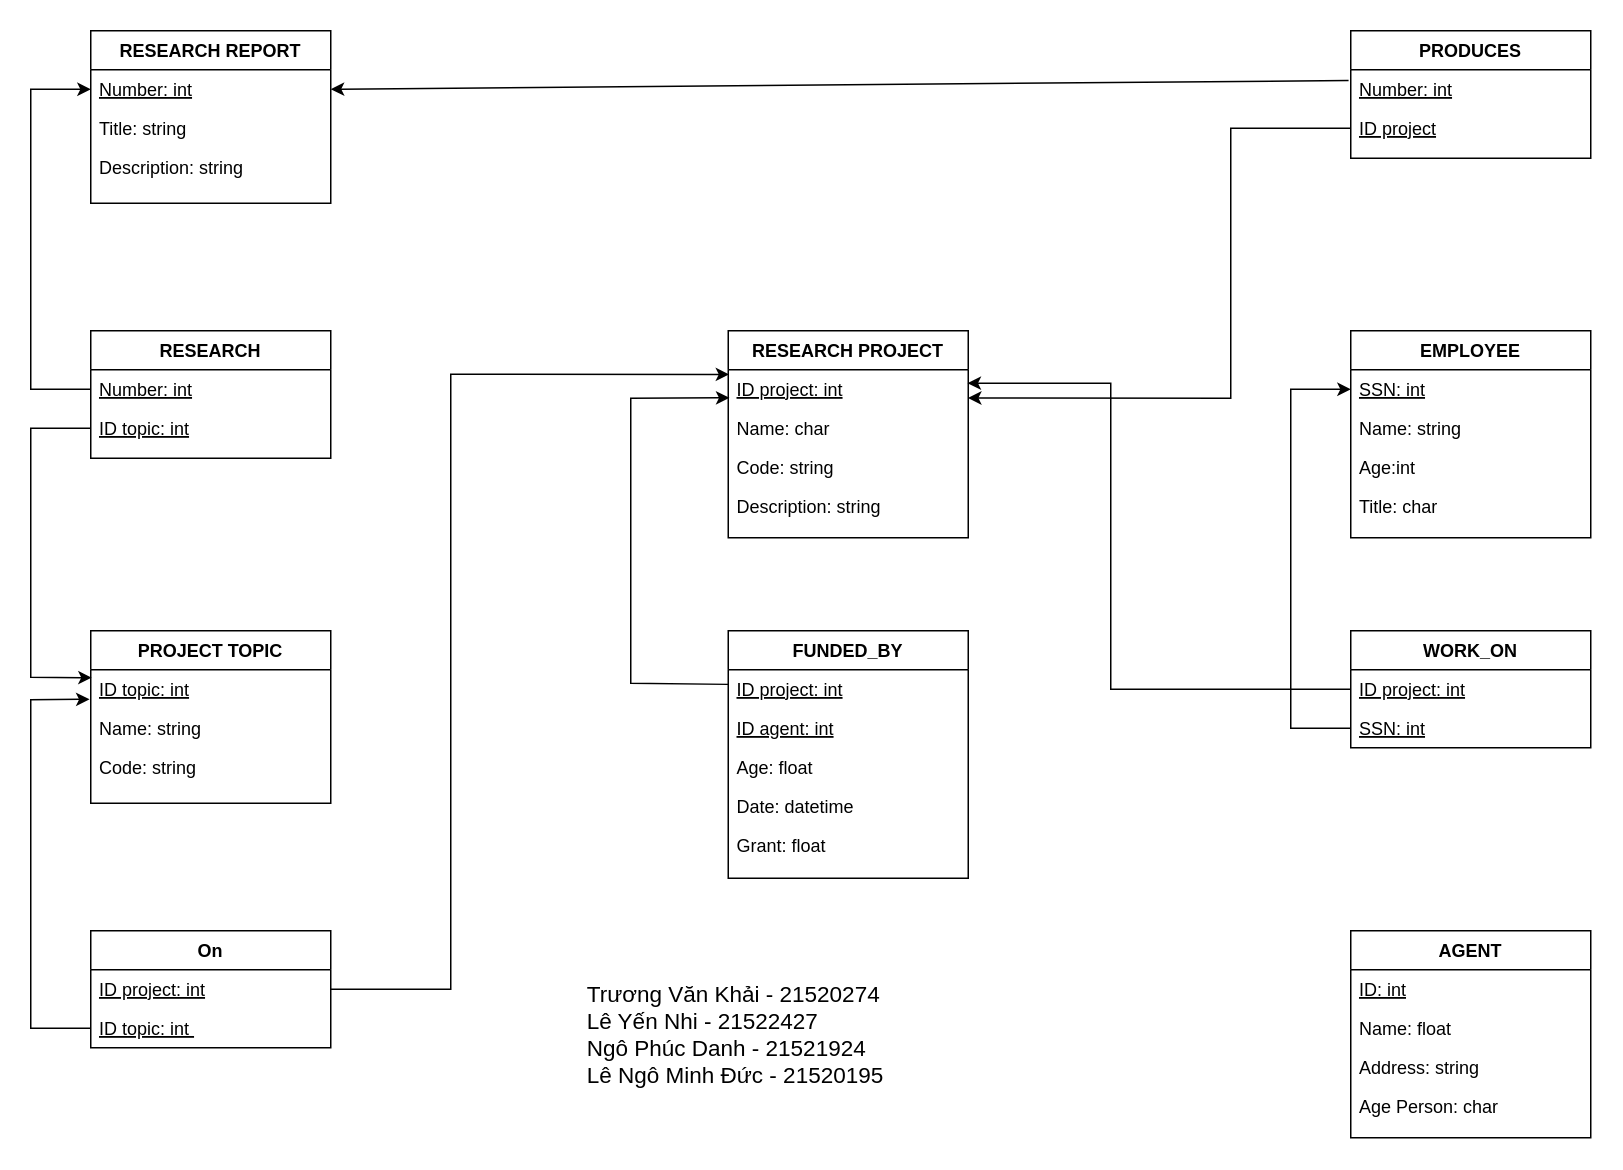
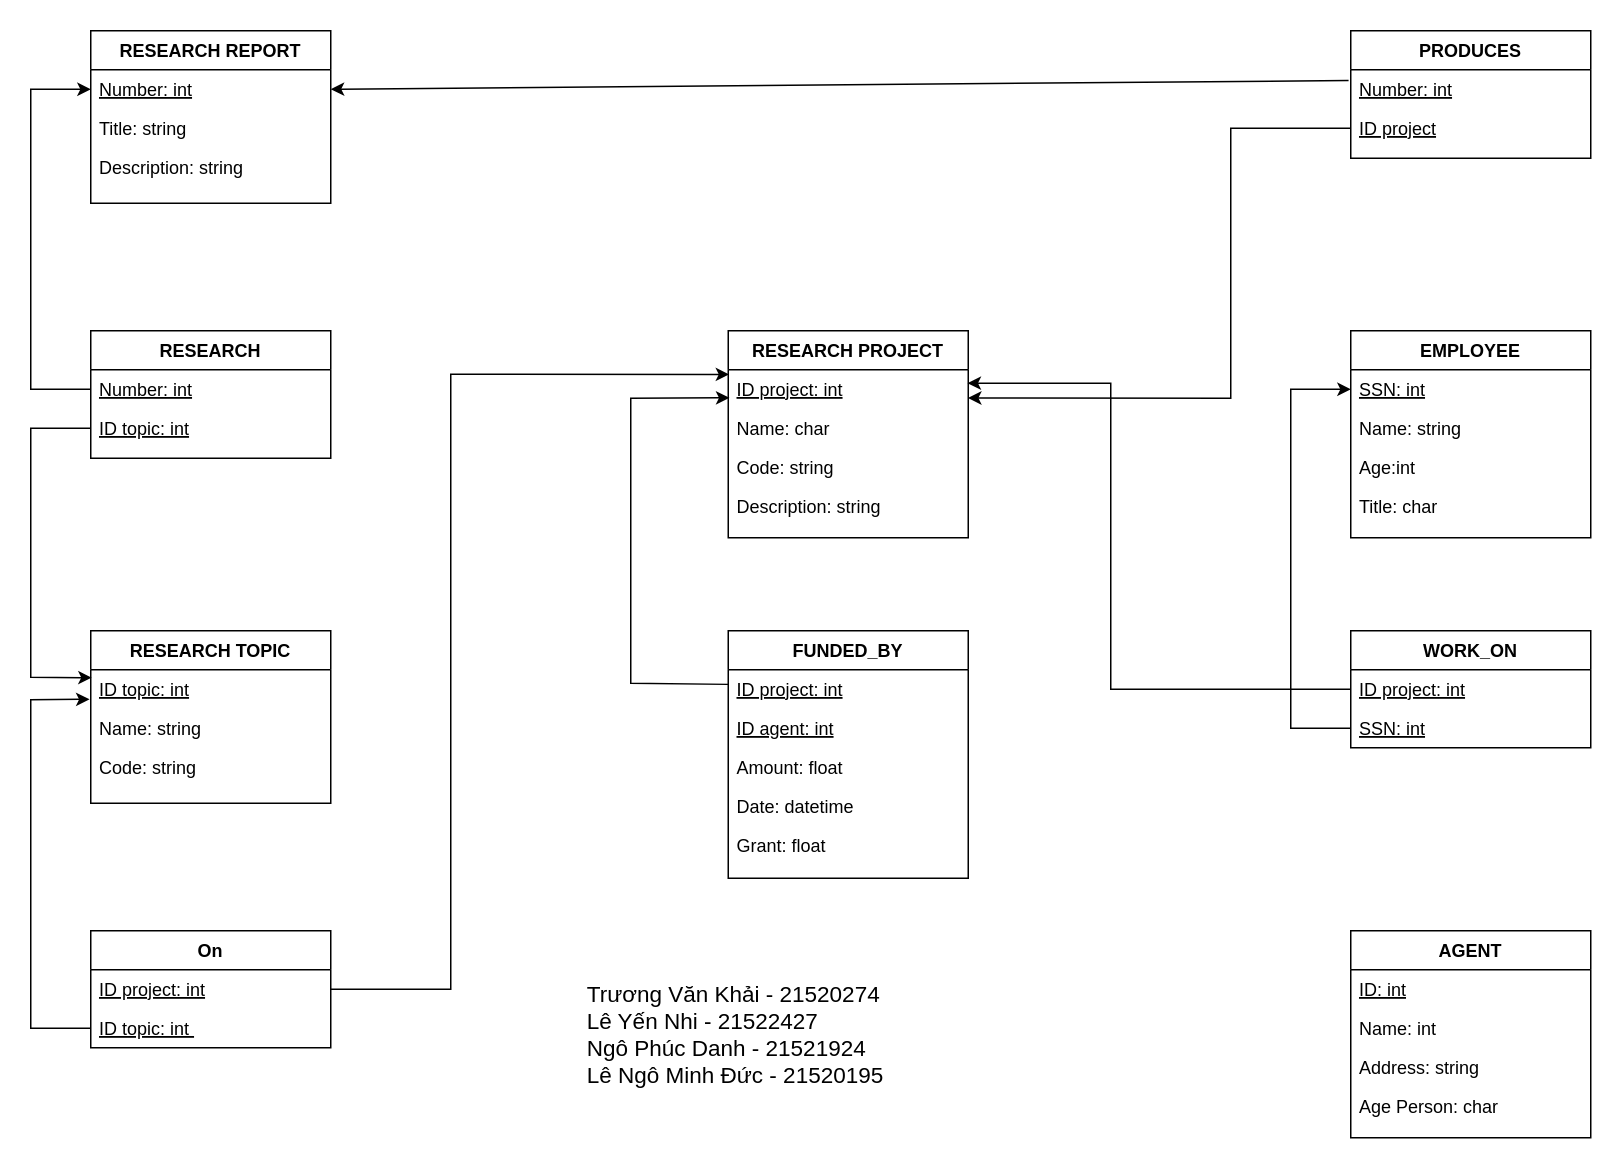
  <mxCell id="0" />
  <mxCell id="1" parent="0" />
  <mxCell id="2" value="RESEARCH REPORT" style="swimlane;fontStyle=1;align=center;verticalAlign=top;childLayout=stackLayout;horizontal=1;startSize=26;horizontalStack=0;resizeParent=1;resizeLast=0;collapsible=1;marginBottom=0;rounded=0;shadow=0;strokeWidth=1;" parent="1" vertex="1"><mxGeometry x="60" y="20" width="160" height="115" as="geometry"><mxRectangle x="230" y="140" width="160" height="26" as="alternateBounds" /></mxGeometry></mxCell>
  <mxCell id="3" value="Number: int" style="text;align=left;verticalAlign=top;spacingLeft=4;spacingRight=4;overflow=hidden;rotatable=0;points=[[0,0.5],[1,0.5]];portConstraint=eastwest;fontStyle=4" parent="2" vertex="1"><mxGeometry y="26" width="160" height="26" as="geometry" /></mxCell>
  <mxCell id="4" value="Title: string" style="text;align=left;verticalAlign=top;spacingLeft=4;spacingRight=4;overflow=hidden;rotatable=0;points=[[0,0.5],[1,0.5]];portConstraint=eastwest;rounded=0;shadow=0;html=0;" parent="2" vertex="1"><mxGeometry y="52" width="160" height="26" as="geometry" /></mxCell>
  <mxCell id="5" value="Description: string" style="text;align=left;verticalAlign=top;spacingLeft=4;spacingRight=4;overflow=hidden;rotatable=0;points=[[0,0.5],[1,0.5]];portConstraint=eastwest;rounded=0;shadow=0;html=0;" parent="2" vertex="1"><mxGeometry y="78" width="160" height="26" as="geometry" /></mxCell>
  <mxCell id="6" value="RESEARCH" style="swimlane;fontStyle=1;align=center;verticalAlign=top;childLayout=stackLayout;horizontal=1;startSize=26;horizontalStack=0;resizeParent=1;resizeLast=0;collapsible=1;marginBottom=0;rounded=0;shadow=0;strokeWidth=1;" parent="1" vertex="1"><mxGeometry x="60" y="220" width="160" height="85" as="geometry"><mxRectangle x="230" y="140" width="160" height="26" as="alternateBounds" /></mxGeometry></mxCell>
  <mxCell id="7" value="Number: int" style="text;align=left;verticalAlign=top;spacingLeft=4;spacingRight=4;overflow=hidden;rotatable=0;points=[[0,0.5],[1,0.5]];portConstraint=eastwest;fontStyle=4" parent="6" vertex="1"><mxGeometry y="26" width="160" height="26" as="geometry" /></mxCell>
  <mxCell id="8" value="ID topic: int" style="text;align=left;verticalAlign=top;spacingLeft=4;spacingRight=4;overflow=hidden;rotatable=0;points=[[0,0.5],[1,0.5]];portConstraint=eastwest;rounded=0;shadow=0;html=0;fontStyle=4" parent="6" vertex="1"><mxGeometry y="52" width="160" height="26" as="geometry" /></mxCell>
- <mxCell id="9" value="PROJECT TOPIC" style="swimlane;fontStyle=1;align=center;verticalAlign=top;childLayout=stackLayout;horizontal=1;startSize=26;horizontalStack=0;resizeParent=1;resizeLast=0;collapsible=1;marginBottom=0;rounded=0;shadow=0;strokeWidth=1;" parent="1" vertex="1"><mxGeometry x="60" y="420" width="160" height="115" as="geometry"><mxRectangle x="230" y="140" width="160" height="26" as="alternateBounds" /></mxGeometry></mxCell>
+ <mxCell id="9" value="RESEARCH TOPIC" style="swimlane;fontStyle=1;align=center;verticalAlign=top;childLayout=stackLayout;horizontal=1;startSize=26;horizontalStack=0;resizeParent=1;resizeLast=0;collapsible=1;marginBottom=0;rounded=0;shadow=0;strokeWidth=1;" parent="1" vertex="1"><mxGeometry x="60" y="420" width="160" height="115" as="geometry"><mxRectangle x="230" y="140" width="160" height="26" as="alternateBounds" /></mxGeometry></mxCell>
  <mxCell id="10" value="ID topic: int" style="text;align=left;verticalAlign=top;spacingLeft=4;spacingRight=4;overflow=hidden;rotatable=0;points=[[0,0.5],[1,0.5]];portConstraint=eastwest;fontStyle=4" parent="9" vertex="1"><mxGeometry y="26" width="160" height="26" as="geometry" /></mxCell>
  <mxCell id="11" value="Name: string" style="text;align=left;verticalAlign=top;spacingLeft=4;spacingRight=4;overflow=hidden;rotatable=0;points=[[0,0.5],[1,0.5]];portConstraint=eastwest;rounded=0;shadow=0;html=0;" parent="9" vertex="1"><mxGeometry y="52" width="160" height="26" as="geometry" /></mxCell>
  <mxCell id="12" value="Code: string" style="text;align=left;verticalAlign=top;spacingLeft=4;spacingRight=4;overflow=hidden;rotatable=0;points=[[0,0.5],[1,0.5]];portConstraint=eastwest;rounded=0;shadow=0;html=0;" parent="9" vertex="1"><mxGeometry y="78" width="160" height="26" as="geometry" /></mxCell>
  <mxCell id="13" value="On" style="swimlane;fontStyle=1;align=center;verticalAlign=top;childLayout=stackLayout;horizontal=1;startSize=26;horizontalStack=0;resizeParent=1;resizeLast=0;collapsible=1;marginBottom=0;rounded=0;shadow=0;strokeWidth=1;" parent="1" vertex="1"><mxGeometry x="60" y="620" width="160" height="78" as="geometry"><mxRectangle x="230" y="140" width="160" height="26" as="alternateBounds" /></mxGeometry></mxCell>
  <mxCell id="14" value="ID project: int" style="text;align=left;verticalAlign=top;spacingLeft=4;spacingRight=4;overflow=hidden;rotatable=0;points=[[0,0.5],[1,0.5]];portConstraint=eastwest;fontStyle=4" parent="13" vertex="1"><mxGeometry y="26" width="160" height="26" as="geometry" /></mxCell>
  <mxCell id="15" value="ID topic: int " style="text;align=left;verticalAlign=top;spacingLeft=4;spacingRight=4;overflow=hidden;rotatable=0;points=[[0,0.5],[1,0.5]];portConstraint=eastwest;rounded=0;shadow=0;html=0;fontStyle=4" parent="13" vertex="1"><mxGeometry y="52" width="160" height="26" as="geometry" /></mxCell>
  <mxCell id="16" value="PRODUCES" style="swimlane;fontStyle=1;align=center;verticalAlign=top;childLayout=stackLayout;horizontal=1;startSize=26;horizontalStack=0;resizeParent=1;resizeLast=0;collapsible=1;marginBottom=0;rounded=0;shadow=0;strokeWidth=1;" parent="1" vertex="1"><mxGeometry x="900" y="20" width="160" height="85" as="geometry"><mxRectangle x="230" y="140" width="160" height="26" as="alternateBounds" /></mxGeometry></mxCell>
  <mxCell id="17" value="Number: int" style="text;align=left;verticalAlign=top;spacingLeft=4;spacingRight=4;overflow=hidden;rotatable=0;points=[[0,0.5],[1,0.5]];portConstraint=eastwest;fontStyle=4" parent="16" vertex="1"><mxGeometry y="26" width="160" height="26" as="geometry" /></mxCell>
  <mxCell id="18" value="ID project" style="text;align=left;verticalAlign=top;spacingLeft=4;spacingRight=4;overflow=hidden;rotatable=0;points=[[0,0.5],[1,0.5]];portConstraint=eastwest;rounded=0;shadow=0;html=0;fontStyle=4" parent="16" vertex="1"><mxGeometry y="52" width="160" height="26" as="geometry" /></mxCell>
  <mxCell id="19" value="EMPLOYEE" style="swimlane;fontStyle=1;align=center;verticalAlign=top;childLayout=stackLayout;horizontal=1;startSize=26;horizontalStack=0;resizeParent=1;resizeLast=0;collapsible=1;marginBottom=0;rounded=0;shadow=0;strokeWidth=1;" parent="1" vertex="1"><mxGeometry x="900" y="220" width="160" height="138" as="geometry"><mxRectangle x="230" y="140" width="160" height="26" as="alternateBounds" /></mxGeometry></mxCell>
  <mxCell id="20" value="SSN: int" style="text;align=left;verticalAlign=top;spacingLeft=4;spacingRight=4;overflow=hidden;rotatable=0;points=[[0,0.5],[1,0.5]];portConstraint=eastwest;fontStyle=4" parent="19" vertex="1"><mxGeometry y="26" width="160" height="26" as="geometry" /></mxCell>
  <mxCell id="21" value="Name: string" style="text;align=left;verticalAlign=top;spacingLeft=4;spacingRight=4;overflow=hidden;rotatable=0;points=[[0,0.5],[1,0.5]];portConstraint=eastwest;rounded=0;shadow=0;html=0;" parent="19" vertex="1"><mxGeometry y="52" width="160" height="26" as="geometry" /></mxCell>
  <mxCell id="22" value="Age:int" style="text;align=left;verticalAlign=top;spacingLeft=4;spacingRight=4;overflow=hidden;rotatable=0;points=[[0,0.5],[1,0.5]];portConstraint=eastwest;rounded=0;shadow=0;html=0;" parent="19" vertex="1"><mxGeometry y="78" width="160" height="26" as="geometry" /></mxCell>
  <mxCell id="23" value="Title: char" style="text;align=left;verticalAlign=top;spacingLeft=4;spacingRight=4;overflow=hidden;rotatable=0;points=[[0,0.5],[1,0.5]];portConstraint=eastwest;rounded=0;shadow=0;html=0;" parent="19" vertex="1"><mxGeometry y="104" width="160" height="26" as="geometry" /></mxCell>
  <mxCell id="24" value="WORK_ON" style="swimlane;fontStyle=1;align=center;verticalAlign=top;childLayout=stackLayout;horizontal=1;startSize=26;horizontalStack=0;resizeParent=1;resizeLast=0;collapsible=1;marginBottom=0;rounded=0;shadow=0;strokeWidth=1;" parent="1" vertex="1"><mxGeometry x="900" y="420" width="160" height="78" as="geometry"><mxRectangle x="230" y="140" width="160" height="26" as="alternateBounds" /></mxGeometry></mxCell>
  <mxCell id="25" value="ID project: int" style="text;align=left;verticalAlign=top;spacingLeft=4;spacingRight=4;overflow=hidden;rotatable=0;points=[[0,0.5],[1,0.5]];portConstraint=eastwest;fontStyle=4" parent="24" vertex="1"><mxGeometry y="26" width="160" height="26" as="geometry" /></mxCell>
  <mxCell id="26" value="SSN: int" style="text;align=left;verticalAlign=top;spacingLeft=4;spacingRight=4;overflow=hidden;rotatable=0;points=[[0,0.5],[1,0.5]];portConstraint=eastwest;rounded=0;shadow=0;html=0;fontStyle=4" parent="24" vertex="1"><mxGeometry y="52" width="160" height="26" as="geometry" /></mxCell>
  <mxCell id="27" value="AGENT" style="swimlane;fontStyle=1;align=center;verticalAlign=top;childLayout=stackLayout;horizontal=1;startSize=26;horizontalStack=0;resizeParent=1;resizeLast=0;collapsible=1;marginBottom=0;rounded=0;shadow=0;strokeWidth=1;" parent="1" vertex="1"><mxGeometry x="900" y="620" width="160" height="138" as="geometry"><mxRectangle x="230" y="140" width="160" height="26" as="alternateBounds" /></mxGeometry></mxCell>
  <mxCell id="28" value="ID: int" style="text;align=left;verticalAlign=top;spacingLeft=4;spacingRight=4;overflow=hidden;rotatable=0;points=[[0,0.5],[1,0.5]];portConstraint=eastwest;fontStyle=4" parent="27" vertex="1"><mxGeometry y="26" width="160" height="26" as="geometry" /></mxCell>
- <mxCell id="29" value="Name: float" style="text;align=left;verticalAlign=top;spacingLeft=4;spacingRight=4;overflow=hidden;rotatable=0;points=[[0,0.5],[1,0.5]];portConstraint=eastwest;rounded=0;shadow=0;html=0;" parent="27" vertex="1"><mxGeometry y="52" width="160" height="26" as="geometry" /></mxCell>
+ <mxCell id="29" value="Name: int" style="text;align=left;verticalAlign=top;spacingLeft=4;spacingRight=4;overflow=hidden;rotatable=0;points=[[0,0.5],[1,0.5]];portConstraint=eastwest;rounded=0;shadow=0;html=0;" parent="27" vertex="1"><mxGeometry y="52" width="160" height="26" as="geometry" /></mxCell>
  <mxCell id="30" value="Address: string" style="text;align=left;verticalAlign=top;spacingLeft=4;spacingRight=4;overflow=hidden;rotatable=0;points=[[0,0.5],[1,0.5]];portConstraint=eastwest;rounded=0;shadow=0;html=0;" parent="27" vertex="1"><mxGeometry y="78" width="160" height="26" as="geometry" /></mxCell>
  <mxCell id="31" value="Age Person: char" style="text;align=left;verticalAlign=top;spacingLeft=4;spacingRight=4;overflow=hidden;rotatable=0;points=[[0,0.5],[1,0.5]];portConstraint=eastwest;rounded=0;shadow=0;html=0;" parent="27" vertex="1"><mxGeometry y="104" width="160" height="26" as="geometry" /></mxCell>
  <mxCell id="32" value="RESEARCH PROJECT" style="swimlane;fontStyle=1;align=center;verticalAlign=top;childLayout=stackLayout;horizontal=1;startSize=26;horizontalStack=0;resizeParent=1;resizeLast=0;collapsible=1;marginBottom=0;rounded=0;shadow=0;strokeWidth=1;" parent="1" vertex="1"><mxGeometry x="485" y="220" width="160" height="138" as="geometry"><mxRectangle x="230" y="140" width="160" height="26" as="alternateBounds" /></mxGeometry></mxCell>
  <mxCell id="33" value="ID project: int" style="text;align=left;verticalAlign=top;spacingLeft=4;spacingRight=4;overflow=hidden;rotatable=0;points=[[0,0.5],[1,0.5]];portConstraint=eastwest;fontStyle=4" parent="32" vertex="1"><mxGeometry y="26" width="160" height="26" as="geometry" /></mxCell>
  <mxCell id="34" value="Name: char" style="text;align=left;verticalAlign=top;spacingLeft=4;spacingRight=4;overflow=hidden;rotatable=0;points=[[0,0.5],[1,0.5]];portConstraint=eastwest;rounded=0;shadow=0;html=0;" parent="32" vertex="1"><mxGeometry y="52" width="160" height="26" as="geometry" /></mxCell>
  <mxCell id="35" value="Code: string" style="text;align=left;verticalAlign=top;spacingLeft=4;spacingRight=4;overflow=hidden;rotatable=0;points=[[0,0.5],[1,0.5]];portConstraint=eastwest;rounded=0;shadow=0;html=0;" parent="32" vertex="1"><mxGeometry y="78" width="160" height="26" as="geometry" /></mxCell>
  <mxCell id="36" value="Description: string" style="text;align=left;verticalAlign=top;spacingLeft=4;spacingRight=4;overflow=hidden;rotatable=0;points=[[0,0.5],[1,0.5]];portConstraint=eastwest;rounded=0;shadow=0;html=0;" parent="32" vertex="1"><mxGeometry y="104" width="160" height="26" as="geometry" /></mxCell>
  <mxCell id="37" value="FUNDED_BY" style="swimlane;fontStyle=1;align=center;verticalAlign=top;childLayout=stackLayout;horizontal=1;startSize=26;horizontalStack=0;resizeParent=1;resizeLast=0;collapsible=1;marginBottom=0;rounded=0;shadow=0;strokeWidth=1;" parent="1" vertex="1"><mxGeometry x="485" y="420" width="160" height="165" as="geometry"><mxRectangle x="505" y="445" width="160" height="26" as="alternateBounds" /></mxGeometry></mxCell>
  <mxCell id="38" value="ID project: int" style="text;align=left;verticalAlign=top;spacingLeft=4;spacingRight=4;overflow=hidden;rotatable=0;points=[[0,0.5],[1,0.5]];portConstraint=eastwest;fontStyle=4" parent="37" vertex="1"><mxGeometry y="26" width="160" height="26" as="geometry" /></mxCell>
  <mxCell id="39" value="ID agent: int" style="text;align=left;verticalAlign=top;spacingLeft=4;spacingRight=4;overflow=hidden;rotatable=0;points=[[0,0.5],[1,0.5]];portConstraint=eastwest;rounded=0;shadow=0;html=0;fontStyle=4" parent="37" vertex="1"><mxGeometry y="52" width="160" height="26" as="geometry" /></mxCell>
- <mxCell id="40" value="Age: float" style="text;align=left;verticalAlign=top;spacingLeft=4;spacingRight=4;overflow=hidden;rotatable=0;points=[[0,0.5],[1,0.5]];portConstraint=eastwest;rounded=0;shadow=0;html=0;" parent="37" vertex="1"><mxGeometry y="78" width="160" height="26" as="geometry" /></mxCell>
+ <mxCell id="40" value="Amount: float" style="text;align=left;verticalAlign=top;spacingLeft=4;spacingRight=4;overflow=hidden;rotatable=0;points=[[0,0.5],[1,0.5]];portConstraint=eastwest;rounded=0;shadow=0;html=0;" parent="37" vertex="1"><mxGeometry y="78" width="160" height="26" as="geometry" /></mxCell>
  <mxCell id="41" value="Date: datetime" style="text;align=left;verticalAlign=top;spacingLeft=4;spacingRight=4;overflow=hidden;rotatable=0;points=[[0,0.5],[1,0.5]];portConstraint=eastwest;rounded=0;shadow=0;html=0;" parent="37" vertex="1"><mxGeometry y="104" width="160" height="26" as="geometry" /></mxCell>
  <mxCell id="42" value="Grant: float" style="text;align=left;verticalAlign=top;spacingLeft=4;spacingRight=4;overflow=hidden;rotatable=0;points=[[0,0.5],[1,0.5]];portConstraint=eastwest;rounded=0;shadow=0;html=0;" parent="37" vertex="1"><mxGeometry y="130" width="160" height="26" as="geometry" /></mxCell>
  <mxCell id="43" value="" style="endArrow=classic;html=1;rounded=0;exitX=0;exitY=0.5;exitDx=0;exitDy=0;entryX=0;entryY=0.5;entryDx=0;entryDy=0;" parent="1" source="7" target="3" edge="1"><mxGeometry width="50" height="50" relative="1" as="geometry"><mxPoint x="340" y="225" as="sourcePoint" /><mxPoint x="390" y="175" as="targetPoint" /><Array as="points"><mxPoint x="20" y="259" /><mxPoint x="20" y="59" /></Array></mxGeometry></mxCell>
  <mxCell id="44" value="" style="endArrow=classic;html=1;rounded=0;exitX=0;exitY=0.5;exitDx=0;exitDy=0;entryX=0.004;entryY=0.204;entryDx=0;entryDy=0;entryPerimeter=0;" parent="1" source="8" target="10" edge="1"><mxGeometry width="50" height="50" relative="1" as="geometry"><mxPoint x="340" y="365" as="sourcePoint" /><mxPoint x="390" y="315" as="targetPoint" /><Array as="points"><mxPoint x="20" y="285" /><mxPoint x="20" y="451" /></Array></mxGeometry></mxCell>
  <mxCell id="45" value="" style="endArrow=classic;html=1;rounded=0;exitX=1;exitY=0.5;exitDx=0;exitDy=0;entryX=0.004;entryY=0.211;entryDx=0;entryDy=0;entryPerimeter=0;" parent="1" source="14" target="32" edge="1"><mxGeometry width="50" height="50" relative="1" as="geometry"><mxPoint x="280" y="495" as="sourcePoint" /><mxPoint x="490" y="245" as="targetPoint" /><Array as="points"><mxPoint x="300" y="659" /><mxPoint x="300" y="249" /></Array></mxGeometry></mxCell>
  <mxCell id="46" value="" style="endArrow=classic;html=1;rounded=0;entryX=-0.005;entryY=0.756;entryDx=0;entryDy=0;entryPerimeter=0;exitX=0;exitY=0.5;exitDx=0;exitDy=0;" parent="1" source="15" target="10" edge="1"><mxGeometry width="50" height="50" relative="1" as="geometry"><mxPoint x="80" y="415" as="sourcePoint" /><mxPoint x="130" y="365" as="targetPoint" /><Array as="points"><mxPoint x="20" y="685" /><mxPoint x="20" y="466" /></Array></mxGeometry></mxCell>
  <mxCell id="47" value="" style="endArrow=classic;html=1;rounded=0;exitX=0;exitY=0.375;exitDx=0;exitDy=0;exitPerimeter=0;entryX=0.005;entryY=0.719;entryDx=0;entryDy=0;entryPerimeter=0;" parent="1" source="38" target="33" edge="1"><mxGeometry width="50" height="50" relative="1" as="geometry"><mxPoint x="470" y="395" as="sourcePoint" /><mxPoint x="480" y="265" as="targetPoint" /><Array as="points"><mxPoint x="420" y="455" /><mxPoint x="420" y="265" /></Array></mxGeometry></mxCell>
  <mxCell id="48" value="" style="endArrow=classic;html=1;rounded=0;entryX=0.997;entryY=0.343;entryDx=0;entryDy=0;entryPerimeter=0;exitX=0;exitY=0.5;exitDx=0;exitDy=0;" parent="1" source="25" target="33" edge="1"><mxGeometry width="50" height="50" relative="1" as="geometry"><mxPoint x="710" y="375" as="sourcePoint" /><mxPoint x="760" y="325" as="targetPoint" /><Array as="points"><mxPoint x="740" y="459" /><mxPoint x="740" y="255" /></Array></mxGeometry></mxCell>
  <mxCell id="49" value="" style="endArrow=classic;html=1;rounded=0;entryX=0;entryY=0.5;entryDx=0;entryDy=0;exitX=0;exitY=0.5;exitDx=0;exitDy=0;" parent="1" source="26" target="20" edge="1"><mxGeometry width="50" height="50" relative="1" as="geometry"><mxPoint x="710" y="375" as="sourcePoint" /><mxPoint x="760" y="325" as="targetPoint" /><Array as="points"><mxPoint x="860" y="485" /><mxPoint x="860" y="259" /></Array></mxGeometry></mxCell>
  <mxCell id="50" value="" style="endArrow=classic;html=1;rounded=0;entryX=0.999;entryY=0.724;entryDx=0;entryDy=0;entryPerimeter=0;exitX=0;exitY=0.5;exitDx=0;exitDy=0;" parent="1" source="18" target="33" edge="1"><mxGeometry width="50" height="50" relative="1" as="geometry"><mxPoint x="650" y="195" as="sourcePoint" /><mxPoint x="700" y="145" as="targetPoint" /><Array as="points"><mxPoint x="820" y="85" /><mxPoint x="820" y="265" /></Array></mxGeometry></mxCell>
  <mxCell id="51" value="" style="endArrow=classic;html=1;rounded=0;entryX=1;entryY=0.5;entryDx=0;entryDy=0;exitX=-0.009;exitY=0.275;exitDx=0;exitDy=0;exitPerimeter=0;" parent="1" source="17" target="3" edge="1"><mxGeometry width="50" height="50" relative="1" as="geometry"><mxPoint x="370" y="185" as="sourcePoint" /><mxPoint x="420" y="135" as="targetPoint" /></mxGeometry></mxCell>
  <mxCell id="52" value="&lt;div style=&quot;text-align: left; font-size: 15px;&quot;&gt;&lt;span style=&quot;background-color: initial;&quot;&gt;&lt;font style=&quot;font-size: 15px;&quot;&gt;Trương Văn Khải - 21520274&lt;/font&gt;&lt;/span&gt;&lt;/div&gt;&lt;div style=&quot;text-align: left; font-size: 15px;&quot;&gt;&lt;span style=&quot;background-color: initial;&quot;&gt;&lt;font style=&quot;font-size: 15px;&quot;&gt;Lê Yến Nhi - 21522427&lt;/font&gt;&lt;/span&gt;&lt;/div&gt;&lt;div style=&quot;text-align: left; font-size: 15px;&quot;&gt;&lt;span style=&quot;background-color: initial;&quot;&gt;&lt;font style=&quot;font-size: 15px;&quot;&gt;Ngô Phúc Danh - 21521924&lt;/font&gt;&lt;/span&gt;&lt;/div&gt;&lt;div style=&quot;text-align: left; font-size: 15px;&quot;&gt;&lt;span style=&quot;background-color: initial;&quot;&gt;&lt;font style=&quot;font-size: 15px;&quot;&gt;Lê Ngô Minh Đức - 21520195&lt;/font&gt;&lt;/span&gt;&lt;/div&gt;" style="text;html=1;strokeColor=none;fillColor=none;align=center;verticalAlign=middle;whiteSpace=wrap;rounded=0;" vertex="1" parent="1"><mxGeometry x="350" y="649" width="280" height="80" as="geometry" /></mxCell>
